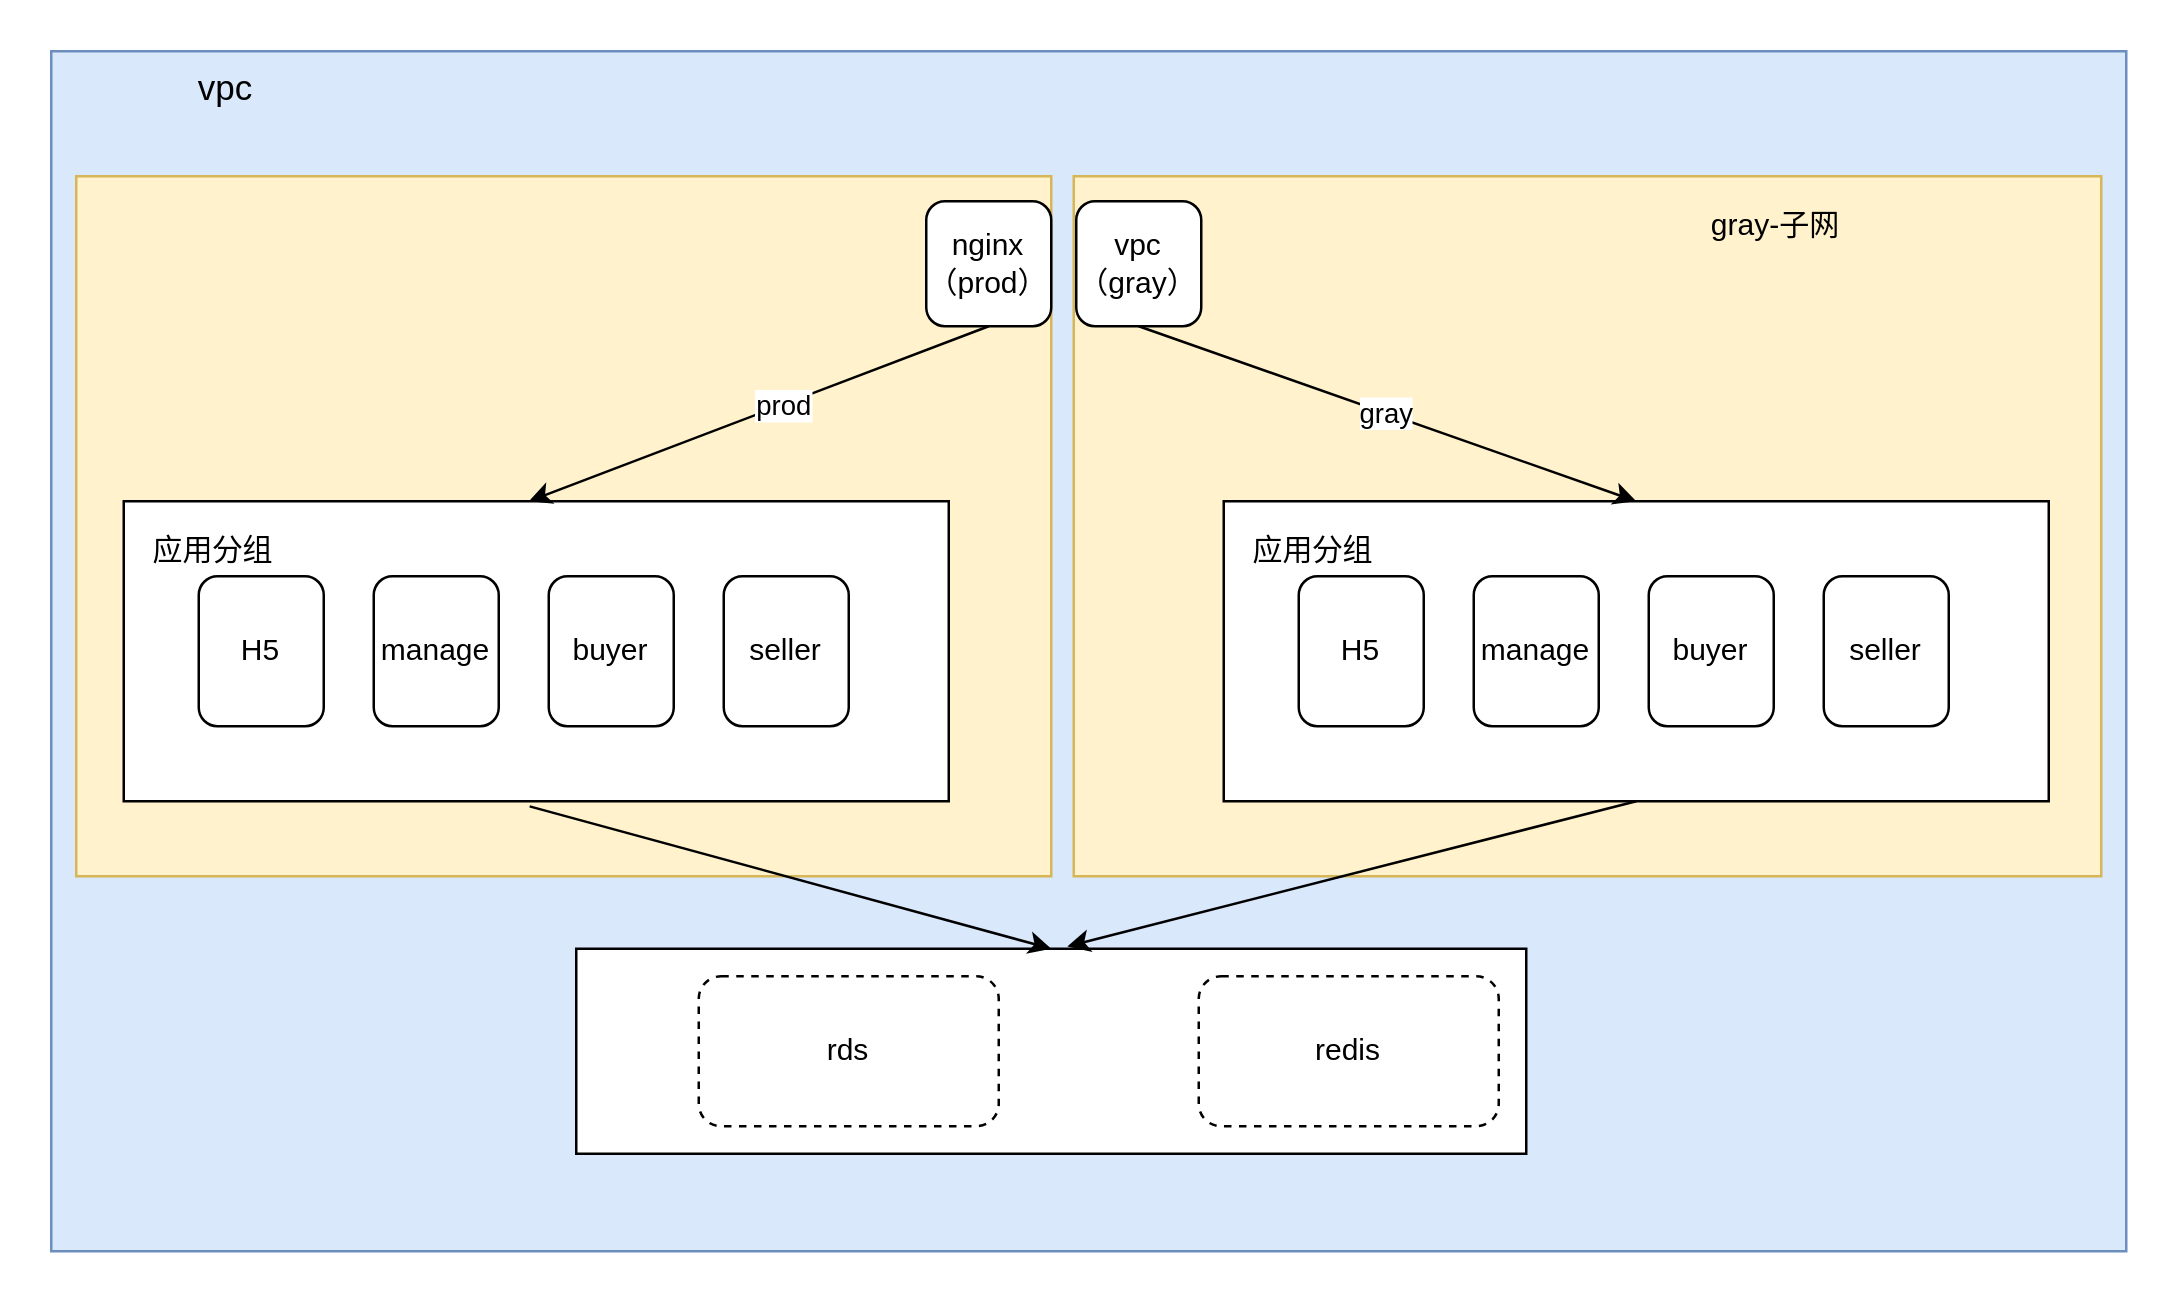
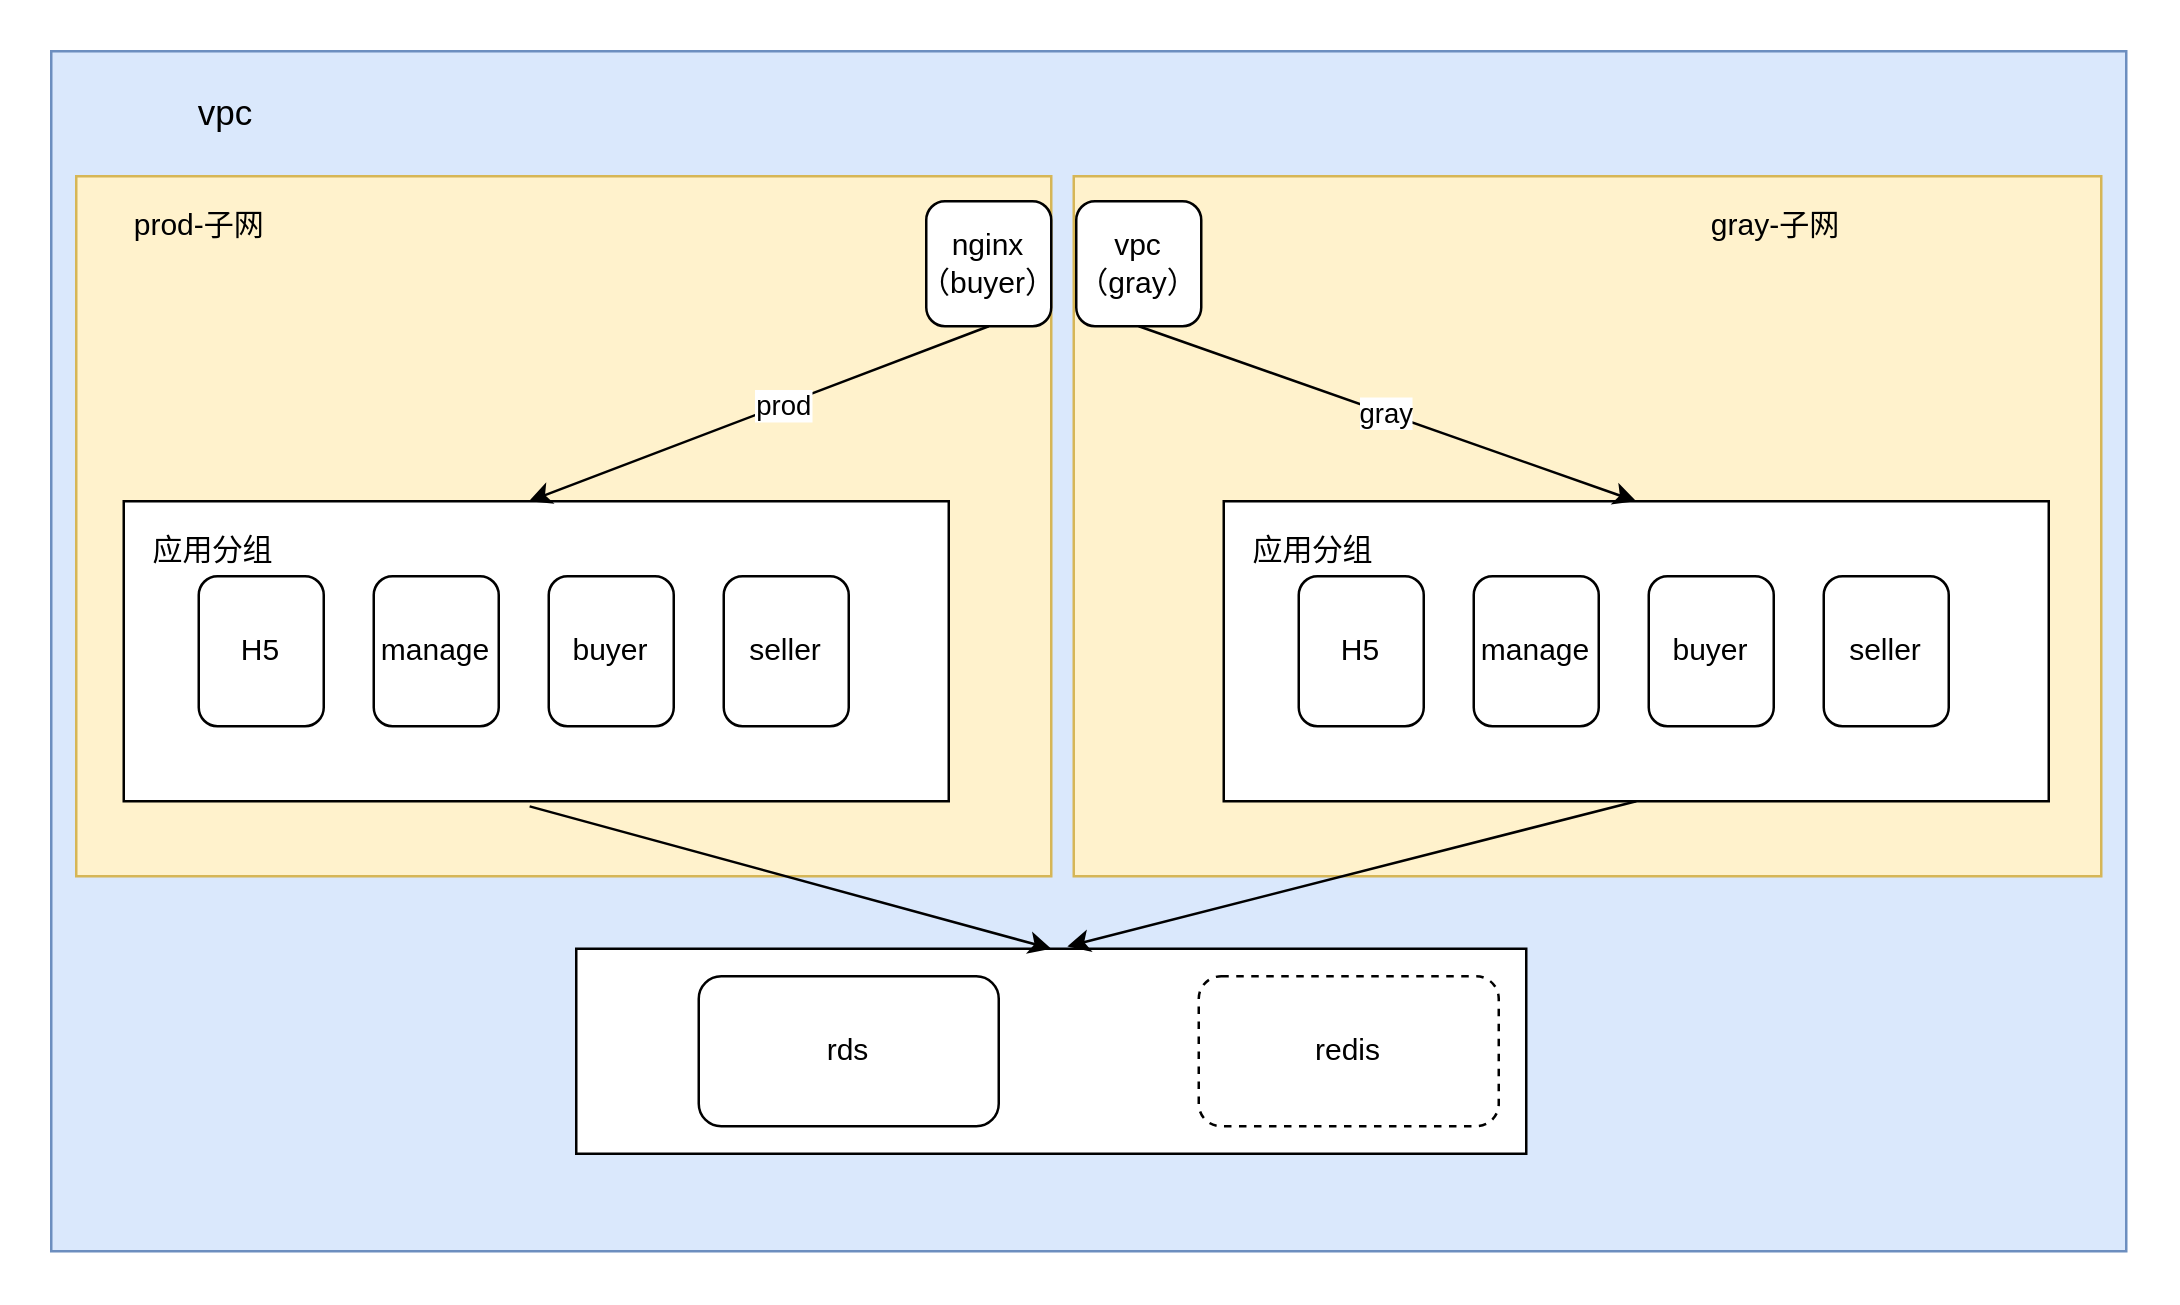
  <mxCell id="0" />
  <mxCell id="1" parent="0" />
  <mxCell id="2" value="" style="rounded=0;whiteSpace=wrap;html=1;align=left;fillColor=#dae8fc;strokeColor=#6c8ebf;" vertex="1" parent="1"><mxGeometry y="20" width="830" height="480" as="geometry" x="20" /></mxCell>
  <mxCell id="3" value="" style="rounded=0;whiteSpace=wrap;html=1;fillColor=#fff2cc;strokeColor=#d6b656;" vertex="1" parent="1"><mxGeometry x="429" y="70" width="411" height="280" as="geometry" /></mxCell>
  <mxCell id="4" value="" style="rounded=0;whiteSpace=wrap;html=1;fillColor=#fff2cc;strokeColor=#d6b656;" vertex="1" parent="1"><mxGeometry x="30" y="70" width="390" height="280" as="geometry" /></mxCell>
  <mxCell id="5" value="" style="rounded=0;whiteSpace=wrap;html=1;" vertex="1" parent="1"><mxGeometry x="230" y="379" width="380" height="82" as="geometry" /></mxCell>
  <mxCell id="6" value="" style="rounded=0;whiteSpace=wrap;html=1;" vertex="1" parent="1"><mxGeometry x="49" y="200" width="330" height="120" as="geometry" /></mxCell>
  <mxCell id="7" value="vpc（gray）" style="rounded=1;whiteSpace=wrap;html=1;" vertex="1" parent="1"><mxGeometry x="430" y="80" width="50" height="50" as="geometry" /></mxCell>
  <mxCell id="8" value="manage" style="rounded=1;whiteSpace=wrap;html=1;" vertex="1" parent="1"><mxGeometry x="149" y="230" width="50" height="60" as="geometry" /></mxCell>
  <mxCell id="9" value="buyer" style="rounded=1;whiteSpace=wrap;html=1;" vertex="1" parent="1"><mxGeometry x="219" y="230" width="50" height="60" as="geometry" /></mxCell>
  <mxCell id="10" value="seller" style="rounded=1;whiteSpace=wrap;html=1;" vertex="1" parent="1"><mxGeometry x="289" y="230" width="50" height="60" as="geometry" /></mxCell>
  <mxCell id="11" value="H5" style="rounded=1;whiteSpace=wrap;html=1;" vertex="1" parent="1"><mxGeometry x="79" y="230" width="50" height="60" as="geometry" /></mxCell>
  <mxCell id="12" value="" style="endArrow=classic;html=1;entryX=0.491;entryY=0;entryDx=0;entryDy=0;entryPerimeter=0;exitX=0.5;exitY=1;exitDx=0;exitDy=0;" edge="1" parent="1" source="24" target="6"><mxGeometry width="50" height="50" relative="1" as="geometry"><mxPoint x="427" y="140" as="sourcePoint" /><mxPoint x="432" y="200" as="targetPoint" /></mxGeometry></mxCell>
  <mxCell id="13" value="prod" style="edgeLabel;html=1;align=center;verticalAlign=middle;resizable=0;points=[];" vertex="1" connectable="0" parent="12"><mxGeometry x="-0.102" relative="1" as="geometry"><mxPoint as="offset" /></mxGeometry></mxCell>
- <mxCell id="14" value="rds" style="rounded=1;whiteSpace=wrap;html=1;dashed=1;" vertex="1" parent="1"><mxGeometry x="279" y="390" width="120" height="60" as="geometry" /></mxCell>
+ <mxCell id="14" value="rds" style="rounded=1;whiteSpace=wrap;html=1;" vertex="1" parent="1"><mxGeometry x="279" y="390" width="120" height="60" as="geometry" /></mxCell>
  <mxCell id="15" value="redis" style="rounded=1;whiteSpace=wrap;html=1;dashed=1;" vertex="1" parent="1"><mxGeometry x="479" y="390" width="120" height="60" as="geometry" /></mxCell>
  <mxCell id="16" value="" style="endArrow=classic;html=1;entryX=0.5;entryY=0;entryDx=0;entryDy=0;exitX=0.492;exitY=1.017;exitDx=0;exitDy=0;exitPerimeter=0;" edge="1" parent="1" source="6" target="5"><mxGeometry width="50" height="50" relative="1" as="geometry"><mxPoint x="429" y="360" as="sourcePoint" /><mxPoint x="479" y="310" as="targetPoint" /></mxGeometry></mxCell>
  <mxCell id="17" value="" style="rounded=0;whiteSpace=wrap;html=1;" vertex="1" parent="1"><mxGeometry x="489" y="200" width="330" height="120" as="geometry" /></mxCell>
  <mxCell id="18" value="manage" style="rounded=1;whiteSpace=wrap;html=1;" vertex="1" parent="1"><mxGeometry x="589" y="230" width="50" height="60" as="geometry" /></mxCell>
  <mxCell id="19" value="buyer" style="rounded=1;whiteSpace=wrap;html=1;" vertex="1" parent="1"><mxGeometry x="659" y="230" width="50" height="60" as="geometry" /></mxCell>
  <mxCell id="20" value="seller" style="rounded=1;whiteSpace=wrap;html=1;" vertex="1" parent="1"><mxGeometry x="729" y="230" width="50" height="60" as="geometry" /></mxCell>
  <mxCell id="21" value="H5" style="rounded=1;whiteSpace=wrap;html=1;" vertex="1" parent="1"><mxGeometry x="519" y="230" width="50" height="60" as="geometry" /></mxCell>
  <mxCell id="22" value="gray" style="endArrow=classic;html=1;exitX=0.5;exitY=1;exitDx=0;exitDy=0;entryX=0.5;entryY=0;entryDx=0;entryDy=0;" edge="1" parent="1" source="7" target="17"><mxGeometry width="50" height="50" relative="1" as="geometry"><mxPoint x="419" y="280" as="sourcePoint" /><mxPoint x="469" y="230" as="targetPoint" /></mxGeometry></mxCell>
  <mxCell id="23" value="" style="endArrow=classic;html=1;exitX=0.5;exitY=1;exitDx=0;exitDy=0;entryX=0.517;entryY=-0.011;entryDx=0;entryDy=0;entryPerimeter=0;" edge="1" parent="1" source="17" target="5"><mxGeometry width="50" height="50" relative="1" as="geometry"><mxPoint x="569" y="370" as="sourcePoint" /><mxPoint x="619" y="320" as="targetPoint" /></mxGeometry></mxCell>
- <mxCell id="24" value="nginx（prod）" style="rounded=1;whiteSpace=wrap;html=1;" vertex="1" parent="1"><mxGeometry x="370" y="80" width="50" height="50" as="geometry" /></mxCell>
- <mxCell id="25" value="&lt;font style=&quot;font-size: 14px&quot;&gt;vpc&lt;/font&gt;" style="text;html=1;strokeColor=none;fillColor=none;align=center;verticalAlign=middle;whiteSpace=wrap;rounded=0;" vertex="1" parent="1"><mxGeometry x="60" y="20" width="60" height="30" as="geometry" /></mxCell>
+ <mxCell id="24" value="nginx（buyer）" style="rounded=1;whiteSpace=wrap;html=1;" vertex="1" parent="1"><mxGeometry x="370" y="80" width="50" height="50" as="geometry" /></mxCell>
+ <mxCell id="25" value="&lt;font style=&quot;font-size: 14px&quot;&gt;vpc&lt;/font&gt;" style="text;html=1;strokeColor=none;fillColor=none;align=center;verticalAlign=middle;whiteSpace=wrap;rounded=0;" vertex="1" parent="1"><mxGeometry x="60" y="30" width="60" height="30" as="geometry" /></mxCell>
  <mxCell id="26" value="应用分组" style="text;html=1;strokeColor=none;fillColor=none;align=center;verticalAlign=middle;whiteSpace=wrap;rounded=0;" vertex="1" parent="1"><mxGeometry x="60" y="210" width="50" height="20" as="geometry" /></mxCell>
  <mxCell id="27" value="应用分组" style="text;html=1;strokeColor=none;fillColor=none;align=center;verticalAlign=middle;whiteSpace=wrap;rounded=0;" vertex="1" parent="1"><mxGeometry x="500" y="210" width="50" height="20" as="geometry" /></mxCell>
+ <mxCell id="28" value="prod-子网" style="text;html=1;strokeColor=none;fillColor=none;align=center;verticalAlign=middle;whiteSpace=wrap;rounded=0;" vertex="1" parent="1"><mxGeometry x="49" y="80" width="61" height="20" as="geometry" /></mxCell>
  <mxCell id="29" value="gray-子网" style="text;html=1;strokeColor=none;fillColor=none;align=center;verticalAlign=middle;whiteSpace=wrap;rounded=0;" vertex="1" parent="1"><mxGeometry x="680" y="80" width="60" height="20" as="geometry" /></mxCell>
